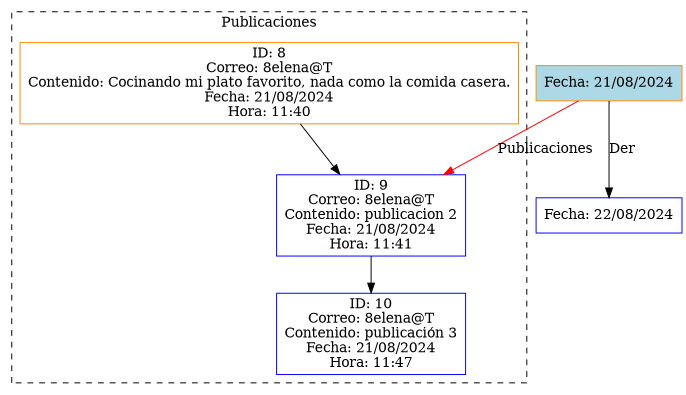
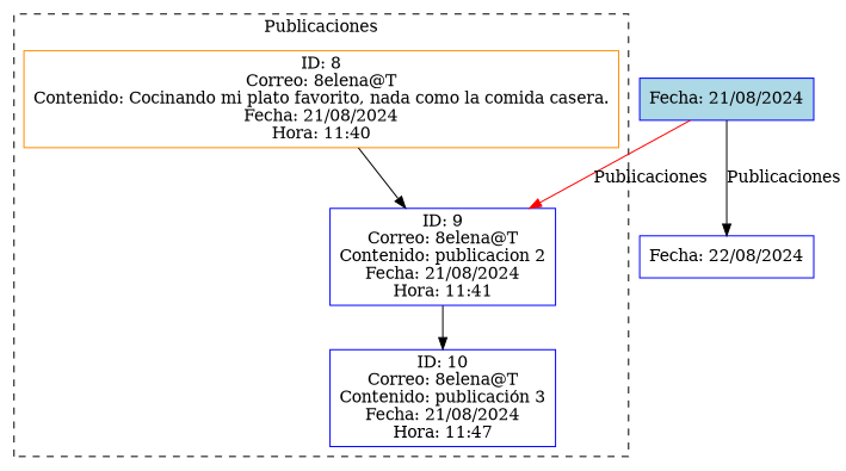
  digraph {
    rankdir=TB
    node [color=blue shape=record]
    n1 [color=darkorange label="{ID: 8\nCorreo: 8elena@T\nContenido: Cocinando mi plato favorito, nada como la comida casera.\nFecha: 21/08/2024\nHora: 11:40}"]
    n2 [label="{ID: 9\nCorreo: 8elena@T\nContenido: publicacion 2\nFecha: 21/08/2024\nHora: 11:41}"]
    n3 [label="{ID: 10\nCorreo: 8elena@T\nContenido: publicación 3\nFecha: 21/08/2024\nHora: 11:47}"]
-   n4 [color=darkorange fillcolor=lightblue label="{Fecha: 21/08/2024}" style=filled]
+   n4 [fillcolor=lightblue label="{Fecha: 21/08/2024}" style=filled]
    n5 [label="{Fecha: 22/08/2024}"]
    subgraph cluster_1 {
      label=Publicaciones
      style=dashed
      n1
      n2
      n3
    }
    n1 -> n2
    n2 -> n3
    n4 -> n2 [color=red label=Publicaciones]
-   n4 -> n5 [label=Der]
+   n4 -> n5 [label=Publicaciones]
  }
